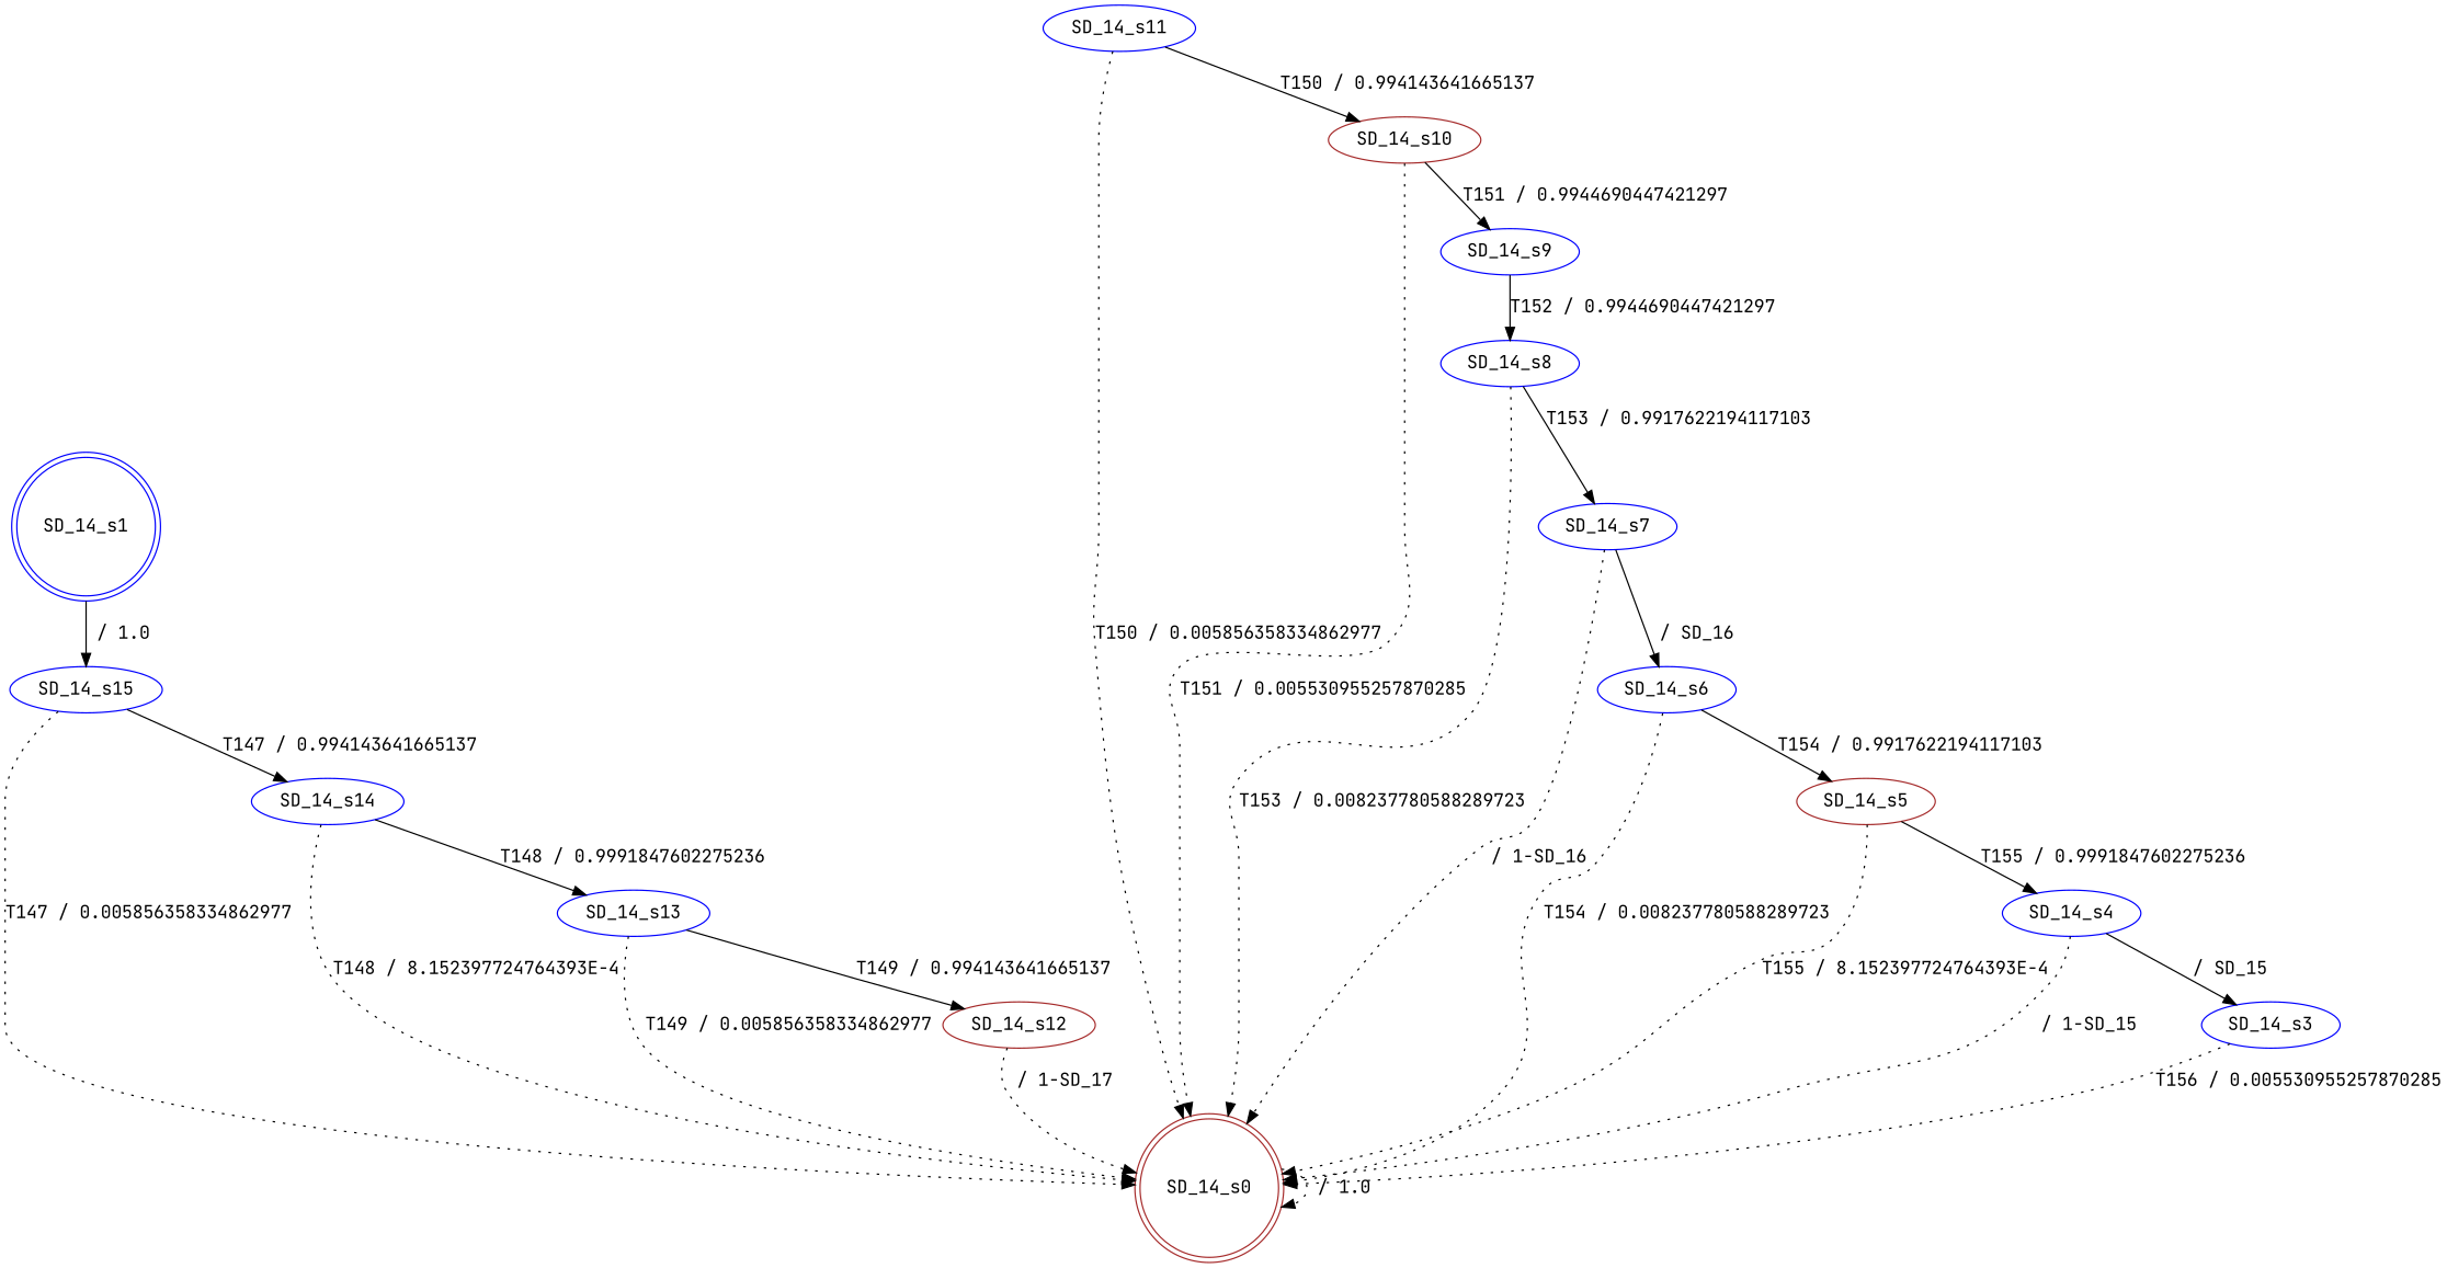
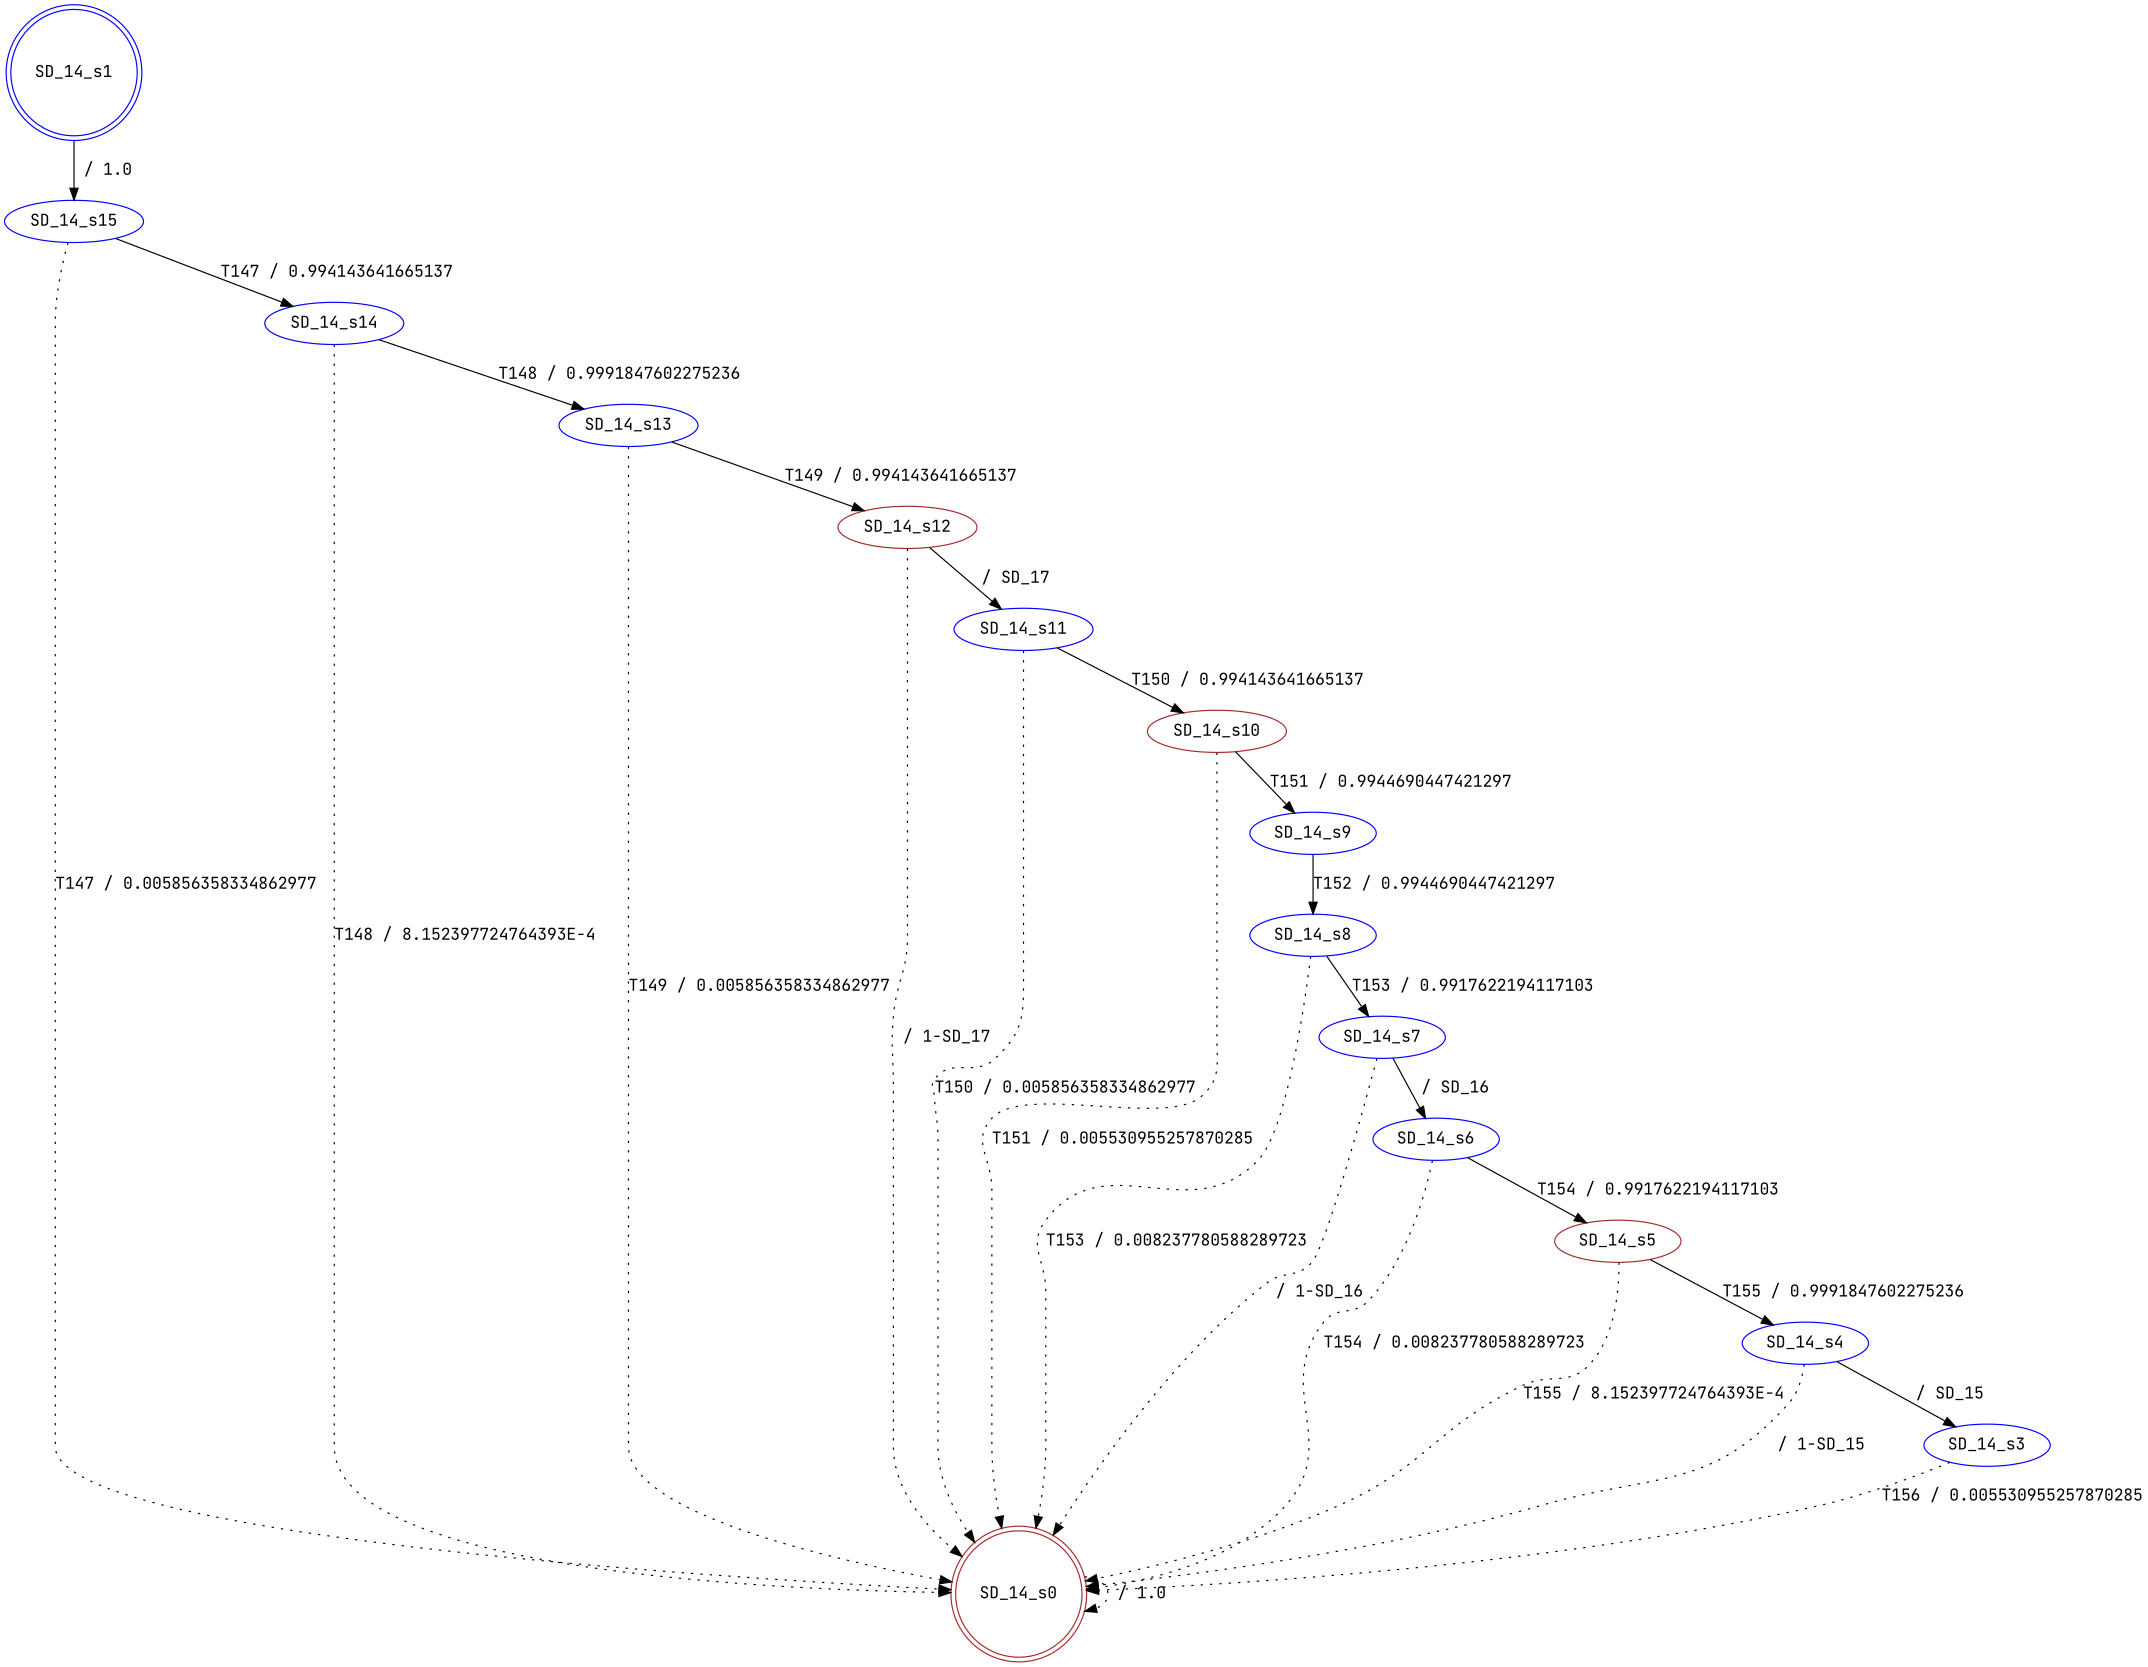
  digraph {
    fontname="JetBrains Mono"
    node [color=blue fontname="JetBrains Mono"]
    edge [fontname="JetBrains Mono"]
    n1 [color=brown label=SD_14_s0 shape=doublecircle]
    n2 [label=SD_14_s1 shape=doublecircle]
    n3 [label=SD_14_s15]
    n4 [label=SD_14_s14]
    n5 [label=SD_14_s3]
    n6 [label=SD_14_s4]
    n7 [color=brown label=SD_14_s5]
    n8 [label=SD_14_s6]
    n9 [label=SD_14_s7]
    n10 [label=SD_14_s8]
    n11 [label=SD_14_s9]
    n12 [color=brown label=SD_14_s10]
    n13 [label=SD_14_s11]
    n14 [color=brown label=SD_14_s12]
    n15 [label=SD_14_s13]
    n1 -> n1 [label=" / 1.0" style=dotted]
    n2 -> n3 [label=" / 1.0"]
    n3 -> n1 [label="T147 / 0.005856358334862977" style=dotted]
    n3 -> n4 [label="T147 / 0.994143641665137"]
    n4 -> n1 [label="T148 / 8.152397724764393E-4" style=dotted]
    n4 -> n15 [label="T148 / 0.9991847602275236"]
    n5 -> n1 [label="T156 / 0.005530955257870285" style=dotted]
    n6 -> n1 [label=" / 1-SD_15" style=dotted]
    n6 -> n5 [label=" / SD_15"]
    n7 -> n1 [label="T155 / 8.152397724764393E-4" style=dotted]
    n7 -> n6 [label="T155 / 0.9991847602275236"]
    n8 -> n1 [label="T154 / 0.008237780588289723" style=dotted]
    n8 -> n7 [label="T154 / 0.9917622194117103"]
    n9 -> n1 [label=" / 1-SD_16" style=dotted]
    n9 -> n8 [label=" / SD_16"]
    n10 -> n1 [label="T153 / 0.008237780588289723" style=dotted]
    n10 -> n9 [label="T153 / 0.9917622194117103"]
    n11 -> n10 [label="T152 / 0.9944690447421297"]
    n12 -> n1 [label="T151 / 0.005530955257870285" style=dotted]
    n12 -> n11 [label="T151 / 0.9944690447421297"]
    n13 -> n1 [label="T150 / 0.005856358334862977" style=dotted]
    n13 -> n12 [label="T150 / 0.994143641665137"]
    n14 -> n1 [label=" / 1-SD_17" style=dotted]
+   n14 -> n13 [label=" / SD_17"]
    n15 -> n1 [label="T149 / 0.005856358334862977" style=dotted]
    n15 -> n14 [label="T149 / 0.994143641665137"]
  }
